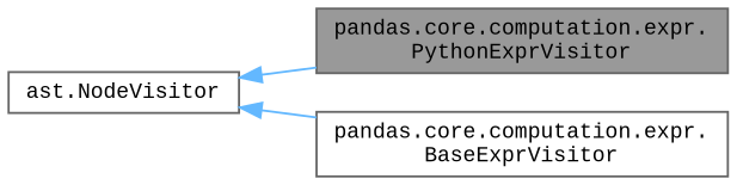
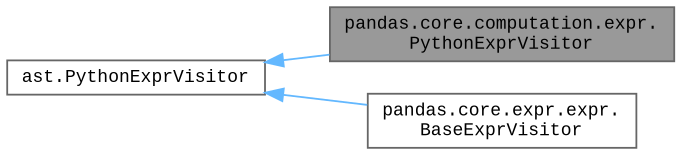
  digraph {
    fontname="Liberation Mono"
    rankdir=LR
    node [color=gray40 fillcolor=white fontname="Liberation Mono" fontsize=10 shape=box style=filled]
    edge [color=steelblue1 dir=back fontname="Liberation Mono" fontsize=10 labelfontname=Helvetica labelfontsize=10 style=solid]
    n1 [fillcolor=grey60 fontcolor=black height=0.2 label="pandas.core.computation.expr.\lPythonExprVisitor" width=0.4]
-   n2 [height=0.2 label="pandas.core.computation.expr.\lBaseExprVisitor" width=0.4]
-   n3 [height=0.2 label="ast.NodeVisitor" width=0.4]
+   n2 [height=0.2 label="pandas.core.expr.expr.\lBaseExprVisitor" width=0.4]
+   n3 [height=0.2 label="ast.PythonExprVisitor" width=0.4]
    n3 -> n1
    n3 -> n2
  }
